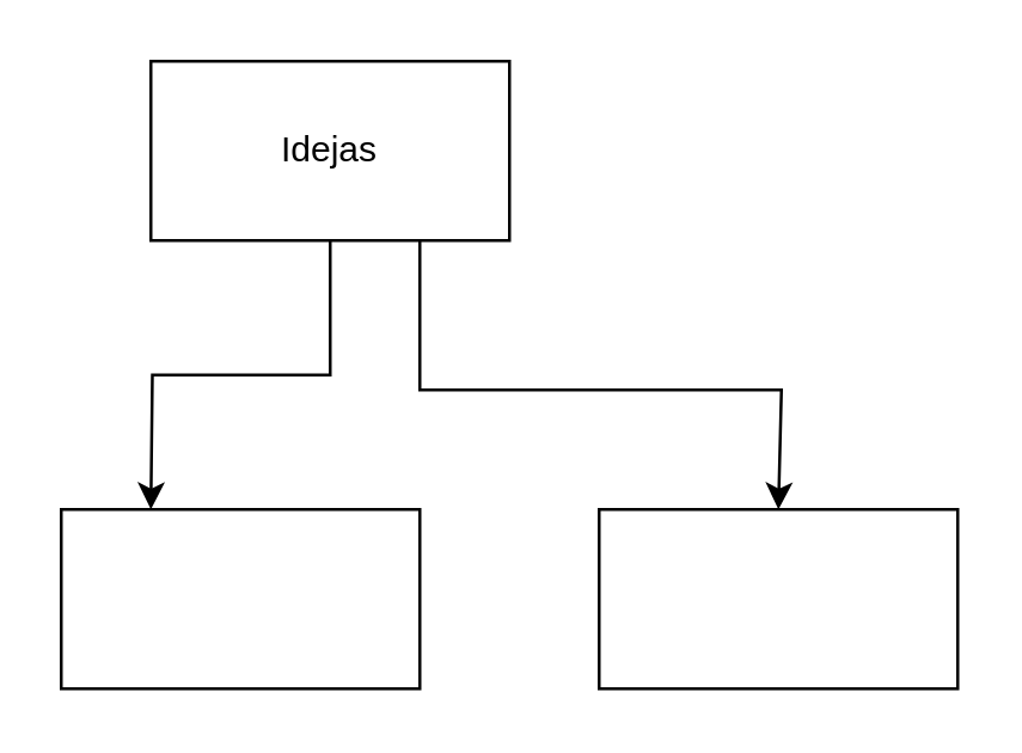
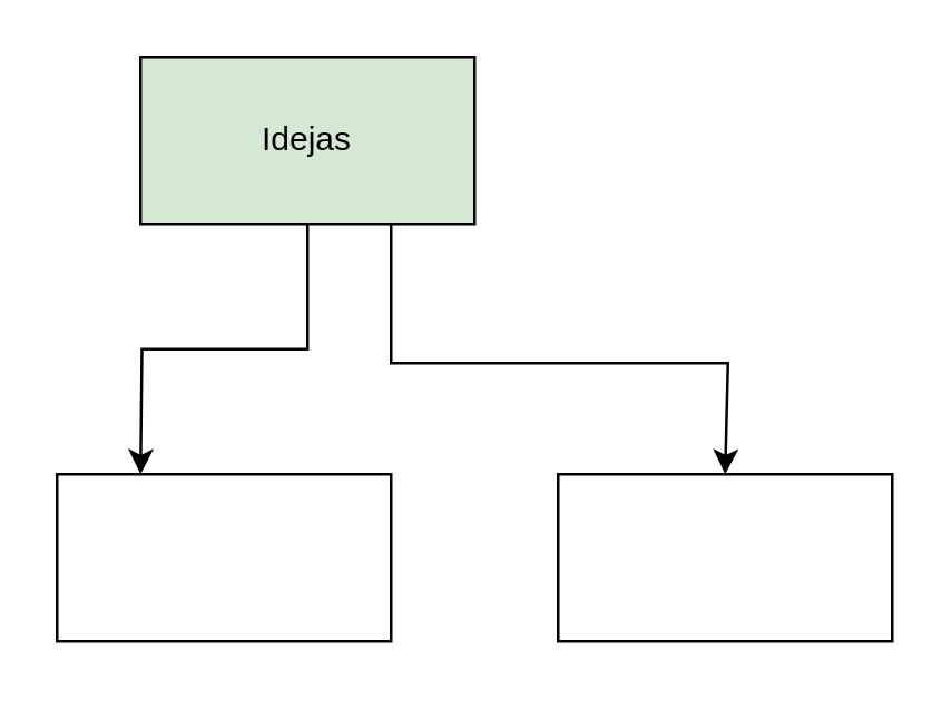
  <mxCell id="0" />
  <mxCell id="1" parent="0" />
  <mxCell id="2" style="edgeStyle=orthogonalEdgeStyle;rounded=0;orthogonalLoop=1;jettySize=auto;html=1;" edge="1" parent="1" source="4"><mxGeometry relative="1" as="geometry"><mxPoint x="50" y="170" as="targetPoint" /></mxGeometry></mxCell>
  <mxCell id="3" style="edgeStyle=orthogonalEdgeStyle;rounded=0;orthogonalLoop=1;jettySize=auto;html=1;exitX=0.75;exitY=1;exitDx=0;exitDy=0;entryX=0.5;entryY=0;entryDx=0;entryDy=0;" edge="1" parent="1" source="4" target="5"><mxGeometry relative="1" as="geometry"><mxPoint x="260" y="160" as="targetPoint" /><Array as="points"><mxPoint x="140" y="130" /><mxPoint x="261" y="130" /></Array></mxGeometry></mxCell>
- <mxCell id="4" value="Idejas" style="rounded=0;whiteSpace=wrap;html=1;" vertex="1" parent="1"><mxGeometry x="50" y="20" width="120" height="60" as="geometry" /></mxCell>
+ <mxCell id="4" value="Idejas" style="rounded=0;whiteSpace=wrap;html=1;fillColor=#d5e8d4;" vertex="1" parent="1"><mxGeometry x="50" y="20" width="120" height="60" as="geometry" /></mxCell>
  <mxCell id="5" value="" style="rounded=0;whiteSpace=wrap;html=1;" vertex="1" parent="1"><mxGeometry x="200" y="170" width="120" height="60" as="geometry" /></mxCell>
  <mxCell id="6" value="" style="rounded=0;whiteSpace=wrap;html=1;" vertex="1" parent="1"><mxGeometry x="20" y="170" width="120" height="60" as="geometry" /></mxCell>
